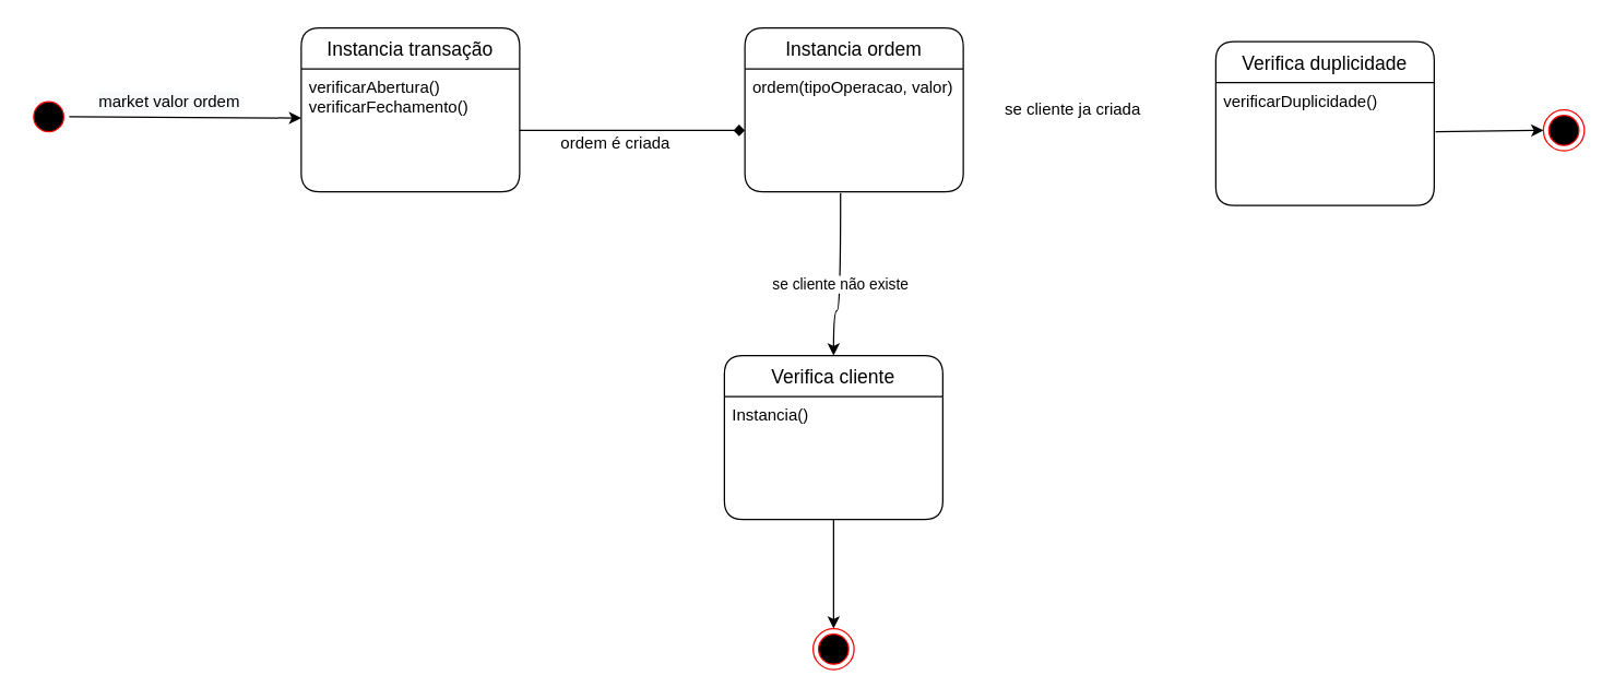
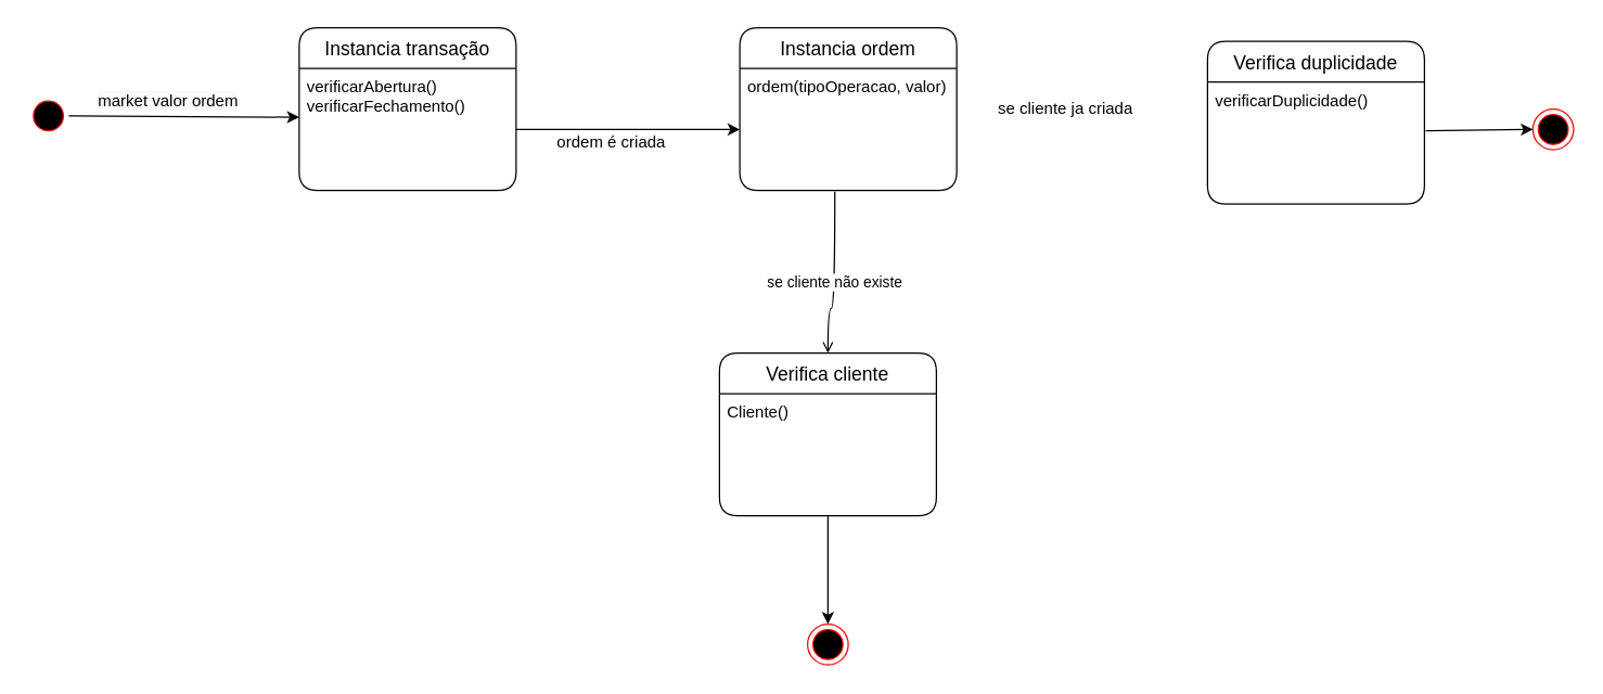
  <mxCell id="0" />
  <mxCell id="1" parent="0" />
  <mxCell id="2" value="" style="ellipse;html=1;shape=endState;fillColor=#000000;strokeColor=#ff0000;" parent="1" vertex="1"><mxGeometry x="595" y="460" width="30" height="30" as="geometry" /></mxCell>
  <mxCell id="3" value="" style="ellipse;html=1;shape=startState;fillColor=#000000;strokeColor=#ff0000;" parent="1" vertex="1"><mxGeometry x="20" y="70" width="30" height="30" as="geometry" /></mxCell>
  <mxCell id="4" value="Instancia transação" style="swimlane;childLayout=stackLayout;horizontal=1;startSize=30;horizontalStack=0;rounded=1;fontSize=14;fontStyle=0;strokeWidth=1;resizeParent=0;resizeLast=1;shadow=0;dashed=0;align=center;fillColor=default;" parent="1" vertex="1"><mxGeometry x="220" y="20" width="160" height="120" as="geometry"><mxRectangle x="220" y="320" width="70" height="30" as="alternateBounds" /></mxGeometry></mxCell>
  <mxCell id="5" value="verificarAbertura()&#10;verificarFechamento()" style="align=left;strokeColor=none;fillColor=none;spacingLeft=4;fontSize=12;verticalAlign=top;resizable=0;rotatable=0;part=1;" parent="4" vertex="1"><mxGeometry y="30" width="160" height="90" as="geometry" /></mxCell>
  <mxCell id="6" value="Verifica cliente" style="swimlane;childLayout=stackLayout;horizontal=1;startSize=30;horizontalStack=0;rounded=1;fontSize=14;fontStyle=0;strokeWidth=1;resizeParent=0;resizeLast=1;shadow=0;dashed=0;align=center;fillColor=default;" parent="1" vertex="1"><mxGeometry x="530" y="260" width="160" height="120" as="geometry"><mxRectangle x="220" y="320" width="70" height="30" as="alternateBounds" /></mxGeometry></mxCell>
- <mxCell id="7" value="Instancia()" style="align=left;strokeColor=none;fillColor=none;spacingLeft=4;fontSize=12;verticalAlign=top;resizable=0;rotatable=0;part=1;" parent="6" vertex="1"><mxGeometry y="30" width="160" height="90" as="geometry" /></mxCell>
- <mxCell id="8" style="edgeStyle=orthogonalEdgeStyle;curved=1;orthogonalLoop=1;jettySize=auto;html=1;entryX=0.5;entryY=0;entryDx=0;entryDy=0;exitX=0.438;exitY=1.011;exitDx=0;exitDy=0;exitPerimeter=0;" parent="1" source="11" target="6" edge="1"><mxGeometry relative="1" as="geometry"><mxPoint x="615" y="193" as="sourcePoint" /><Array as="points"><mxPoint x="615" y="227" /><mxPoint x="610" y="227" /></Array></mxGeometry></mxCell>
+ <mxCell id="7" value="Cliente()" style="align=left;strokeColor=none;fillColor=none;spacingLeft=4;fontSize=12;verticalAlign=top;resizable=0;rotatable=0;part=1;" parent="6" vertex="1"><mxGeometry y="30" width="160" height="90" as="geometry" /></mxCell>
+ <mxCell id="8" style="edgeStyle=orthogonalEdgeStyle;curved=1;orthogonalLoop=1;jettySize=auto;html=1;entryX=0.5;entryY=0;entryDx=0;entryDy=0;exitX=0.438;exitY=1.011;exitDx=0;exitDy=0;exitPerimeter=0;endArrow=open;" parent="1" source="11" target="6" edge="1"><mxGeometry relative="1" as="geometry"><mxPoint x="615" y="193" as="sourcePoint" /><Array as="points"><mxPoint x="615" y="227" /><mxPoint x="610" y="227" /></Array></mxGeometry></mxCell>
  <mxCell id="9" value="se cliente não existe" style="edgeLabel;html=1;align=center;verticalAlign=middle;resizable=0;points=[];" parent="8" vertex="1" connectable="0"><mxGeometry x="0.085" y="-1" relative="1" as="geometry"><mxPoint as="offset" /></mxGeometry></mxCell>
  <mxCell id="10" value="Instancia ordem" style="swimlane;childLayout=stackLayout;horizontal=1;startSize=30;horizontalStack=0;rounded=1;fontSize=14;fontStyle=0;strokeWidth=1;resizeParent=0;resizeLast=1;shadow=0;dashed=0;align=center;fillColor=default;" parent="1" vertex="1"><mxGeometry x="545" y="20" width="160" height="120" as="geometry"><mxRectangle x="220" y="320" width="70" height="30" as="alternateBounds" /></mxGeometry></mxCell>
  <mxCell id="11" value="ordem(tipoOperacao, valor)" style="align=left;strokeColor=none;fillColor=none;spacingLeft=4;fontSize=12;verticalAlign=top;resizable=0;rotatable=0;part=1;" parent="10" vertex="1"><mxGeometry y="30" width="160" height="90" as="geometry" /></mxCell>
- <mxCell id="12" style="edgeStyle=orthogonalEdgeStyle;rounded=0;orthogonalLoop=1;jettySize=auto;html=1;entryX=0;entryY=0.5;entryDx=0;entryDy=0;exitX=1;exitY=0.5;exitDx=0;exitDy=0;endArrow=diamond;" parent="1" source="5" target="11" edge="1"><mxGeometry relative="1" as="geometry"><mxPoint x="355" y="95" as="sourcePoint" /></mxGeometry></mxCell>
+ <mxCell id="12" style="edgeStyle=orthogonalEdgeStyle;rounded=0;orthogonalLoop=1;jettySize=auto;html=1;entryX=0;entryY=0.5;entryDx=0;entryDy=0;exitX=1;exitY=0.5;exitDx=0;exitDy=0;" parent="1" source="5" target="11" edge="1"><mxGeometry relative="1" as="geometry"><mxPoint x="355" y="95" as="sourcePoint" /></mxGeometry></mxCell>
  <mxCell id="13" value="ordem é criada" style="text;html=1;align=center;verticalAlign=middle;resizable=0;points=[];autosize=1;strokeColor=none;fillColor=none;" parent="1" vertex="1"><mxGeometry x="400" y="95" width="100" height="20" as="geometry" /></mxCell>
  <mxCell id="14" style="edgeStyle=orthogonalEdgeStyle;curved=1;orthogonalLoop=1;jettySize=auto;html=1;exitX=0.5;exitY=1;exitDx=0;exitDy=0;" parent="1" source="7" target="2" edge="1"><mxGeometry relative="1" as="geometry"><mxPoint x="625" y="620" as="sourcePoint" /></mxGeometry></mxCell>
  <mxCell id="15" value="" style="endArrow=classic;html=1;rounded=0;exitX=1;exitY=0.5;exitDx=0;exitDy=0;entryX=0;entryY=0.4;entryDx=0;entryDy=0;entryPerimeter=0;" parent="1" source="3" target="5" edge="1"><mxGeometry width="50" height="50" relative="1" as="geometry"><mxPoint x="370" y="260" as="sourcePoint" /><mxPoint x="420" y="210" as="targetPoint" /></mxGeometry></mxCell>
  <mxCell id="16" value="&lt;span style=&quot;color: rgb(0, 0, 0); font-family: Helvetica; font-size: 12px; font-style: normal; font-variant-ligatures: normal; font-variant-caps: normal; font-weight: 400; letter-spacing: normal; orphans: 2; text-align: center; text-indent: 0px; text-transform: none; widows: 2; word-spacing: 0px; -webkit-text-stroke-width: 0px; background-color: rgb(248, 249, 250); text-decoration-thickness: initial; text-decoration-style: initial; text-decoration-color: initial; float: none; display: inline !important;&quot;&gt;market valor ordem&lt;/span&gt;" style="text;whiteSpace=wrap;html=1;" parent="1" vertex="1"><mxGeometry x="70" y="60" width="130" height="30" as="geometry" /></mxCell>
  <mxCell id="17" value="se cliente ja criada" style="text;html=1;align=center;verticalAlign=middle;resizable=0;points=[];autosize=1;strokeColor=none;fillColor=none;" vertex="1" parent="1"><mxGeometry x="730" y="70" width="110" height="20" as="geometry" /></mxCell>
  <mxCell id="18" value="Verifica duplicidade" style="swimlane;childLayout=stackLayout;horizontal=1;startSize=30;horizontalStack=0;rounded=1;fontSize=14;fontStyle=0;strokeWidth=1;resizeParent=0;resizeLast=1;shadow=0;dashed=0;align=center;fillColor=default;" vertex="1" parent="1"><mxGeometry x="890" y="30" width="160" height="120" as="geometry"><mxRectangle x="220" y="320" width="70" height="30" as="alternateBounds" /></mxGeometry></mxCell>
  <mxCell id="19" value="verificarDuplicidade()" style="align=left;strokeColor=none;fillColor=none;spacingLeft=4;fontSize=12;verticalAlign=top;resizable=0;rotatable=0;part=1;" vertex="1" parent="18"><mxGeometry y="30" width="160" height="90" as="geometry" /></mxCell>
  <mxCell id="20" value="" style="ellipse;html=1;shape=endState;fillColor=#000000;strokeColor=#ff0000;" vertex="1" parent="1"><mxGeometry x="1130" y="80" width="30" height="30" as="geometry" /></mxCell>
  <mxCell id="21" value="" style="endArrow=classic;html=1;rounded=0;entryX=0;entryY=0.5;entryDx=0;entryDy=0;exitX=1.006;exitY=0.4;exitDx=0;exitDy=0;exitPerimeter=0;" edge="1" parent="1" source="19" target="20"><mxGeometry width="50" height="50" relative="1" as="geometry"><mxPoint x="670" y="250" as="sourcePoint" /><mxPoint x="720" y="200" as="targetPoint" /></mxGeometry></mxCell>
